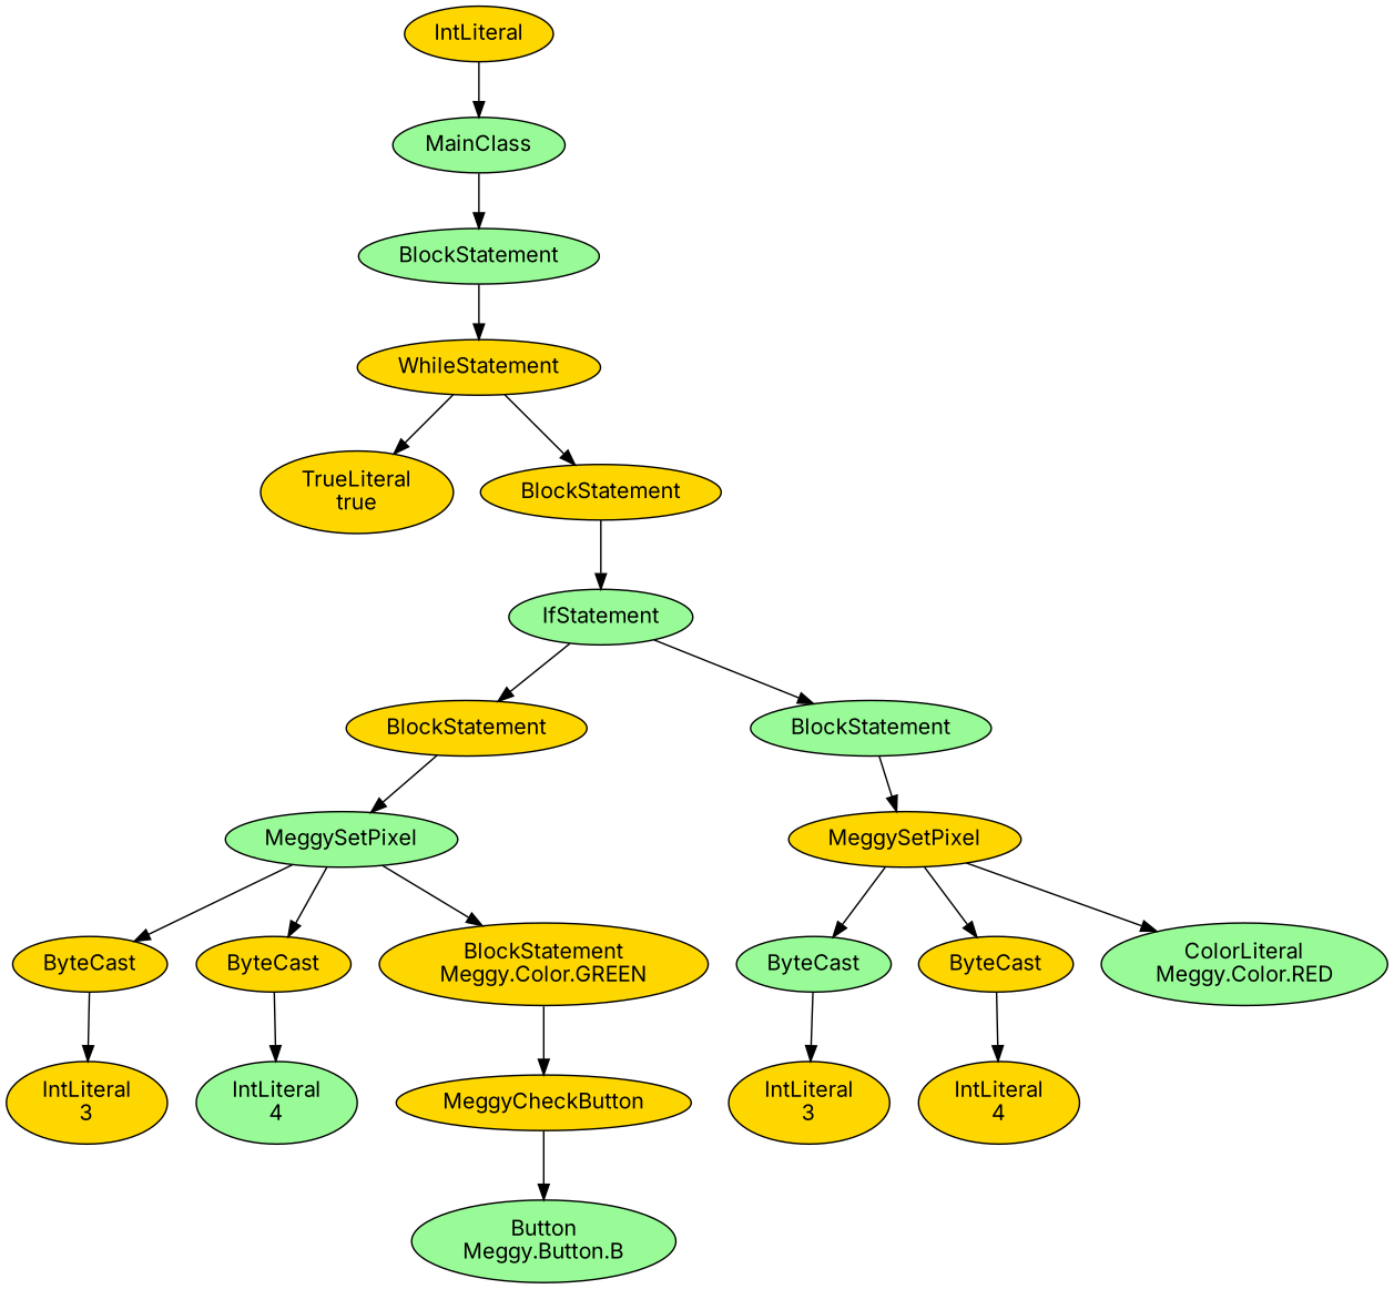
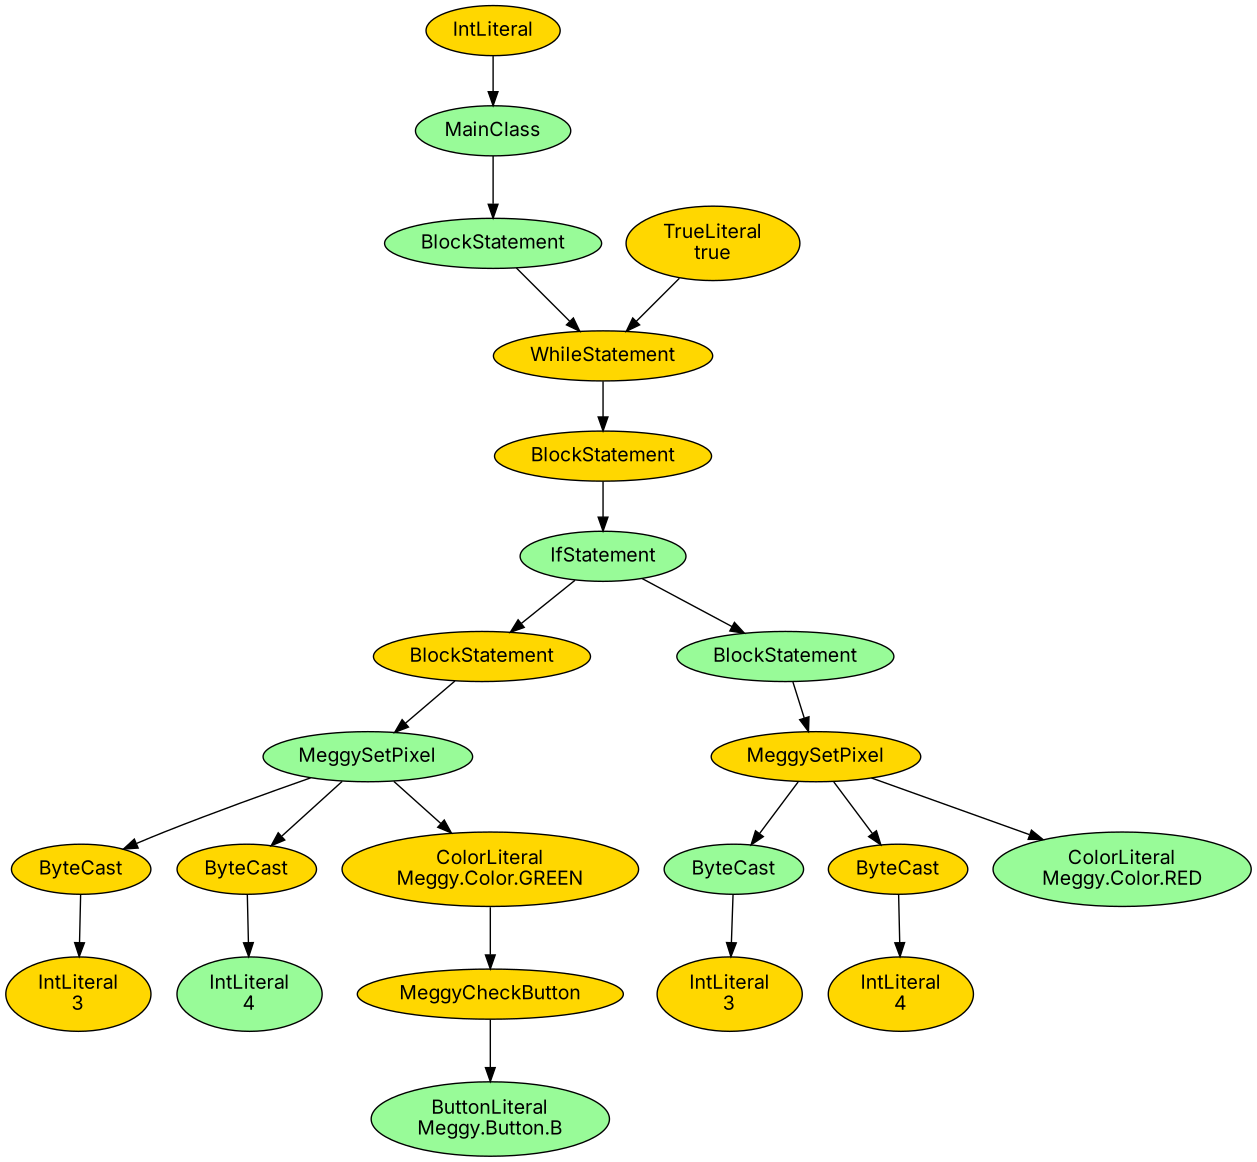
  digraph {
    fontname=Inter
    node [fillcolor=gold fontname=Inter style=filled]
    edge [fontname=Inter]
    n1 [label=IntLiteral]
    n2 [fillcolor=palegreen label=MainClass]
    n3 [fillcolor=palegreen label=BlockStatement]
    n4 [label=WhileStatement]
    n5 [label="TrueLiteral\ntrue"]
    n6 [label=BlockStatement]
    n7 [fillcolor=palegreen label=IfStatement]
    n8 [label=BlockStatement]
    n9 [fillcolor=palegreen label=BlockStatement]
    n10 [label=MeggyCheckButton]
-   n11 [fillcolor=palegreen label="Button\nMeggy.Button.B"]
+   n11 [fillcolor=palegreen label="ButtonLiteral\nMeggy.Button.B"]
    n12 [fillcolor=palegreen label=MeggySetPixel]
    n13 [label=MeggySetPixel]
    n14 [label=ByteCast]
    n15 [label=ByteCast]
-   n16 [label="BlockStatement\nMeggy.Color.GREEN"]
+   n16 [label="ColorLiteral\nMeggy.Color.GREEN"]
    n17 [label="IntLiteral\n3"]
    n18 [fillcolor=palegreen label="IntLiteral\n4"]
    n19 [fillcolor=palegreen label=ByteCast]
    n20 [label=ByteCast]
    n21 [fillcolor=palegreen label="ColorLiteral\nMeggy.Color.RED"]
    n22 [label="IntLiteral\n3"]
    n23 [label="IntLiteral\n4"]
    n1 -> n2
    n2 -> n3
    n3 -> n4
-   n4 -> n5
+   n5 -> n4
    n4 -> n6
    n6 -> n7
    n7 -> n8
    n7 -> n9
    n8 -> n12
    n9 -> n13
    n10 -> n11
    n12 -> n14
    n12 -> n15
    n12 -> n16
    n13 -> n19
    n13 -> n20
    n13 -> n21
    n14 -> n17
    n15 -> n18
    n16 -> n10
    n19 -> n22
    n20 -> n23
  }
